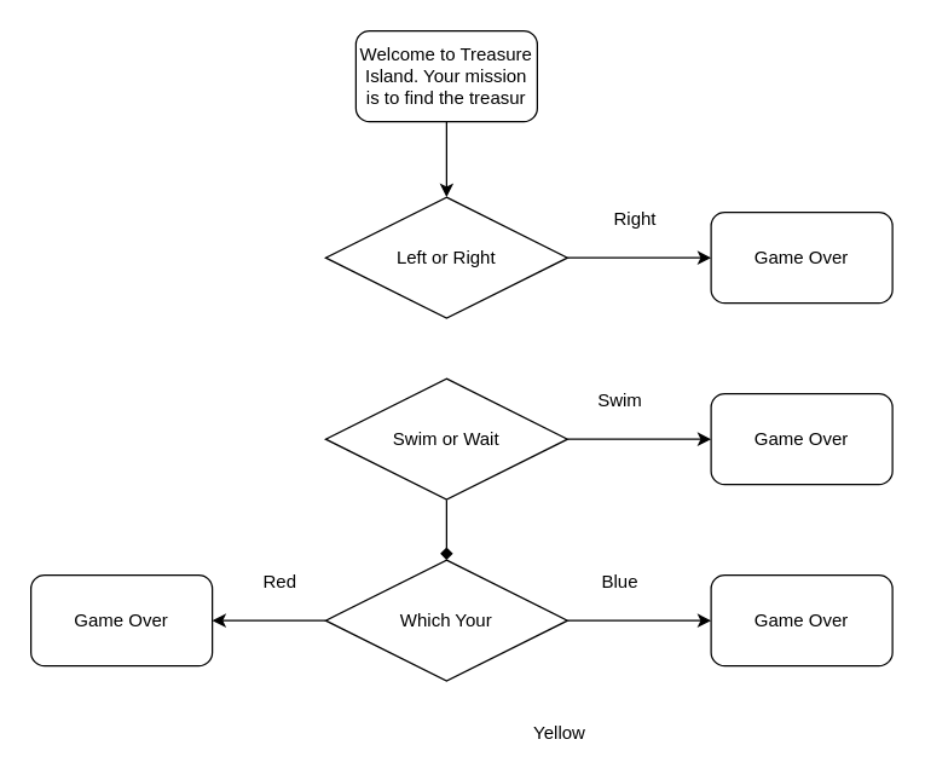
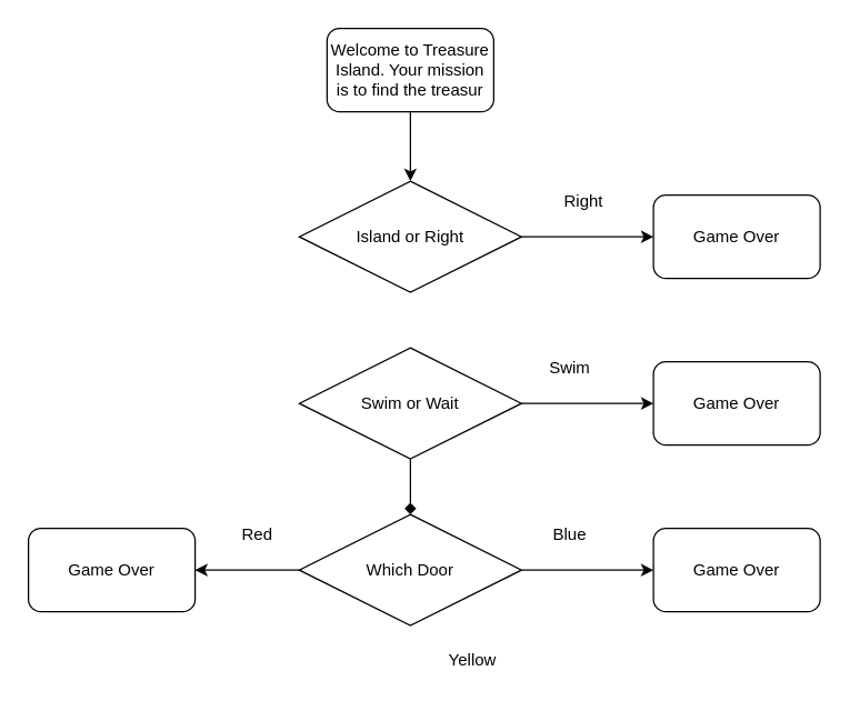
  <mxCell id="0" />
  <mxCell id="1" parent="0" />
  <mxCell id="2" style="edgeStyle=orthogonalEdgeStyle;rounded=0;orthogonalLoop=1;jettySize=auto;html=1;exitX=0.5;exitY=1;exitDx=0;exitDy=0;entryX=0.5;entryY=0;entryDx=0;entryDy=0;" edge="1" parent="1" source="3" target="5"><mxGeometry relative="1" as="geometry" /></mxCell>
  <mxCell id="3" value="Welcome to Treasure Island. Your mission is to find the treasur" style="rounded=1;whiteSpace=wrap;html=1;" vertex="1" parent="1"><mxGeometry x="235" y="20" width="120" height="60" as="geometry" /></mxCell>
  <mxCell id="4" style="edgeStyle=orthogonalEdgeStyle;rounded=0;orthogonalLoop=1;jettySize=auto;html=1;exitX=1;exitY=0.5;exitDx=0;exitDy=0;entryX=0;entryY=0.5;entryDx=0;entryDy=0;" edge="1" parent="1" source="5" target="11"><mxGeometry relative="1" as="geometry" /></mxCell>
- <mxCell id="5" value="&lt;div&gt;Left or Right&lt;/div&gt;" style="rhombus;whiteSpace=wrap;html=1;" vertex="1" parent="1"><mxGeometry x="215" y="130" width="160" height="80" as="geometry" /></mxCell>
+ <mxCell id="5" value="&lt;div&gt;Island or Right&lt;/div&gt;" style="rhombus;whiteSpace=wrap;html=1;" vertex="1" parent="1"><mxGeometry x="215" y="130" width="160" height="80" as="geometry" /></mxCell>
  <mxCell id="6" style="edgeStyle=orthogonalEdgeStyle;rounded=0;orthogonalLoop=1;jettySize=auto;html=1;exitX=0.5;exitY=1;exitDx=0;exitDy=0;endArrow=diamond;" edge="1" parent="1" source="7" target="10"><mxGeometry relative="1" as="geometry" /></mxCell>
  <mxCell id="7" value="Swim or Wait" style="rhombus;whiteSpace=wrap;html=1;" vertex="1" parent="1"><mxGeometry x="215" y="250" width="160" height="80" as="geometry" /></mxCell>
  <mxCell id="8" style="edgeStyle=orthogonalEdgeStyle;rounded=0;orthogonalLoop=1;jettySize=auto;html=1;exitX=1;exitY=0.5;exitDx=0;exitDy=0;entryX=0;entryY=0.5;entryDx=0;entryDy=0;" edge="1" parent="1" source="10" target="14"><mxGeometry relative="1" as="geometry" /></mxCell>
  <mxCell id="9" style="edgeStyle=orthogonalEdgeStyle;rounded=0;orthogonalLoop=1;jettySize=auto;html=1;exitX=0;exitY=0.5;exitDx=0;exitDy=0;entryX=1;entryY=0.5;entryDx=0;entryDy=0;" edge="1" parent="1" source="10" target="12"><mxGeometry relative="1" as="geometry" /></mxCell>
- <mxCell id="10" value="&lt;div&gt;Which Your&lt;/div&gt;" style="rhombus;whiteSpace=wrap;html=1;" vertex="1" parent="1"><mxGeometry x="215" y="370" width="160" height="80" as="geometry" /></mxCell>
+ <mxCell id="10" value="&lt;div&gt;Which Door&lt;/div&gt;" style="rhombus;whiteSpace=wrap;html=1;" vertex="1" parent="1"><mxGeometry x="215" y="370" width="160" height="80" as="geometry" /></mxCell>
  <mxCell id="11" value="Game Over" style="rounded=1;whiteSpace=wrap;html=1;" vertex="1" parent="1"><mxGeometry x="470" y="140" width="120" height="60" as="geometry" /></mxCell>
  <mxCell id="12" value="Game Over" style="rounded=1;whiteSpace=wrap;html=1;" vertex="1" parent="1"><mxGeometry x="20" y="380" width="120" height="60" as="geometry" /></mxCell>
  <mxCell id="13" value="Game Over" style="rounded=1;whiteSpace=wrap;html=1;" vertex="1" parent="1"><mxGeometry x="470" y="260" width="120" height="60" as="geometry" /></mxCell>
  <mxCell id="14" value="Game Over" style="rounded=1;whiteSpace=wrap;html=1;" vertex="1" parent="1"><mxGeometry x="470" y="380" width="120" height="60" as="geometry" /></mxCell>
  <mxCell id="15" style="edgeStyle=orthogonalEdgeStyle;rounded=0;orthogonalLoop=1;jettySize=auto;html=1;exitX=1;exitY=0.5;exitDx=0;exitDy=0;entryX=0;entryY=0.5;entryDx=0;entryDy=0;" edge="1" parent="1" source="7" target="13"><mxGeometry relative="1" as="geometry"><mxPoint x="450" y="290" as="targetPoint" /></mxGeometry></mxCell>
  <mxCell id="16" value="Right" style="text;html=1;align=center;verticalAlign=middle;whiteSpace=wrap;rounded=0;" vertex="1" parent="1"><mxGeometry x="390" y="130" width="60" height="30" as="geometry" /></mxCell>
  <mxCell id="17" value="Swim" style="text;html=1;align=center;verticalAlign=middle;whiteSpace=wrap;rounded=0;" vertex="1" parent="1"><mxGeometry x="380" y="250" width="60" height="30" as="geometry" /></mxCell>
  <mxCell id="18" value="Blue" style="text;html=1;align=center;verticalAlign=middle;whiteSpace=wrap;rounded=0;" vertex="1" parent="1"><mxGeometry x="380" y="370" width="60" height="30" as="geometry" /></mxCell>
  <mxCell id="19" value="Red" style="text;html=1;align=center;verticalAlign=middle;whiteSpace=wrap;rounded=0;" vertex="1" parent="1"><mxGeometry x="155" y="370" width="60" height="30" as="geometry" /></mxCell>
- <mxCell id="20" value="Yellow" style="text;html=1;align=center;verticalAlign=middle;whiteSpace=wrap;rounded=0;" vertex="1" parent="1"><mxGeometry x="340" y="470" width="60" height="30" as="geometry" /></mxCell>
+ <mxCell id="20" value="Yellow" style="text;html=1;align=center;verticalAlign=middle;whiteSpace=wrap;rounded=0;" vertex="1" parent="1"><mxGeometry x="310" y="460" width="60" height="30" as="geometry" /></mxCell>
